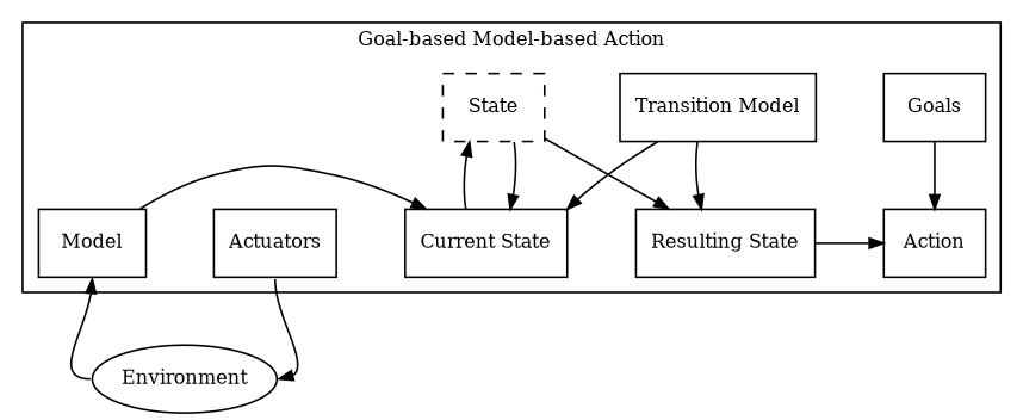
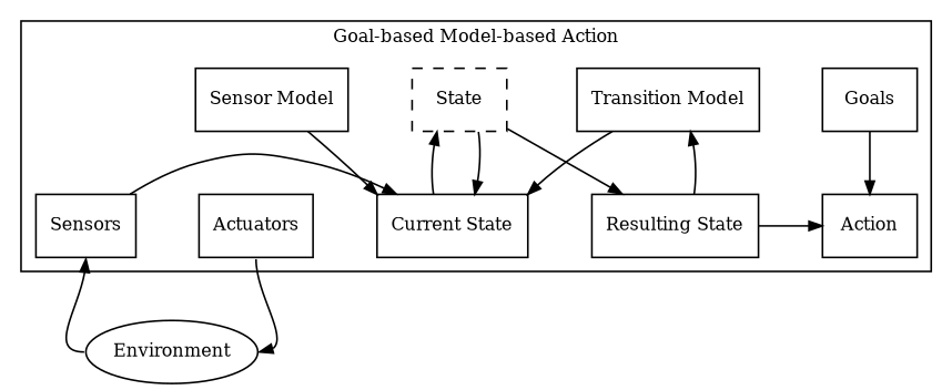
  digraph {
    fontsize=10.0
    nodesep=0.5
    ranksep=0.5
    node [fontsize=10.0 shape=box]
    edge [arrowsize=0.75]
    n1 [label=State style=dashed]
    n2 [label="Transition Model"]
+   n3 [label="Sensor Model"]
    n4 [label=Goals]
-   n5 [label=Model]
+   n5 [label=Sensors]
    n6 [label="Current State"]
    n7 [label="Resulting State"]
    n8 [label=Action]
    n9 [label=Actuators]
    n10 [label=Environment shape=oval]
    subgraph cluster_1 {
      label="Goal-based Model-based Action"
      subgraph sub_2 {
        label="Goal-based Model-based Agent"
        rank=same
        n1
        n2
+       n3
        n4
      }
      subgraph sub_3 {
        label="Goal-based Model-based Agent"
        rank=same
        n5
        n6
        n7
        n8
        n9
      }
    }
    n1 -> n6 [dir=back]
    n1 -> n6
    n1 -> n7
    n2 -> n6 [headport=ne]
-   n2 -> n7
+   n7 -> n2
    n2 -> n8 [arrowhead=none style=invisible]
+   n3 -> n6 [headport=nw]
    n4 -> n8
    n5 -> n6
    n5 -> n10 [dir=back headport=w tailport=s]
    n7 -> n8
    n9 -> n10 [headport=e tailport=s]
  }
